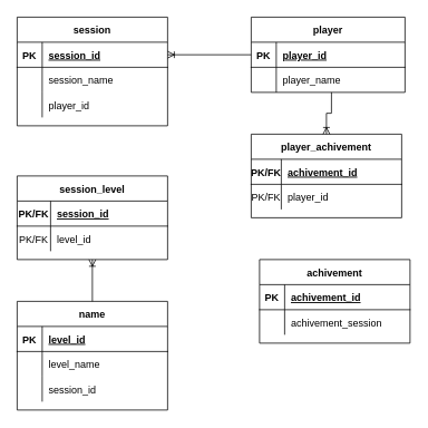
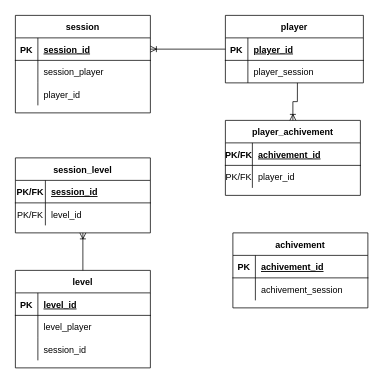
  <mxCell id="0" />
  <mxCell id="1" parent="0" />
  <mxCell id="2" value="player" style="shape=table;startSize=30;container=1;collapsible=1;childLayout=tableLayout;fixedRows=1;rowLines=0;fontStyle=1;align=center;resizeLast=1;" vertex="1" parent="1"><mxGeometry x="300" y="20" width="184" height="90" as="geometry" /></mxCell>
  <mxCell id="3" value="" style="shape=tableRow;horizontal=0;startSize=0;swimlaneHead=0;swimlaneBody=0;fillColor=none;collapsible=0;dropTarget=0;points=[[0,0.5],[1,0.5]];portConstraint=eastwest;top=0;left=0;right=0;bottom=1;" vertex="1" parent="2"><mxGeometry y="30" width="184" height="30" as="geometry" /></mxCell>
  <mxCell id="4" value="PK" style="shape=partialRectangle;connectable=0;fillColor=none;top=0;left=0;bottom=0;right=0;fontStyle=1;overflow=hidden;" vertex="1" parent="3"><mxGeometry width="30" height="30" as="geometry"><mxRectangle width="30" height="30" as="alternateBounds" /></mxGeometry></mxCell>
  <mxCell id="5" value="player_id" style="shape=partialRectangle;connectable=0;fillColor=none;top=0;left=0;bottom=0;right=0;align=left;spacingLeft=6;fontStyle=5;overflow=hidden;" vertex="1" parent="3"><mxGeometry x="30" width="154" height="30" as="geometry"><mxRectangle width="154" height="30" as="alternateBounds" /></mxGeometry></mxCell>
  <mxCell id="6" value="" style="shape=tableRow;horizontal=0;startSize=0;swimlaneHead=0;swimlaneBody=0;fillColor=none;collapsible=0;dropTarget=0;points=[[0,0.5],[1,0.5]];portConstraint=eastwest;top=0;left=0;right=0;bottom=0;" vertex="1" parent="2"><mxGeometry y="60" width="184" height="30" as="geometry" /></mxCell>
  <mxCell id="7" value="" style="shape=partialRectangle;connectable=0;fillColor=none;top=0;left=0;bottom=0;right=0;editable=1;overflow=hidden;" vertex="1" parent="6"><mxGeometry width="30" height="30" as="geometry"><mxRectangle width="30" height="30" as="alternateBounds" /></mxGeometry></mxCell>
- <mxCell id="8" value="player_name" style="shape=partialRectangle;connectable=0;fillColor=none;top=0;left=0;bottom=0;right=0;align=left;spacingLeft=6;overflow=hidden;" vertex="1" parent="6"><mxGeometry x="30" width="154" height="30" as="geometry"><mxRectangle width="154" height="30" as="alternateBounds" /></mxGeometry></mxCell>
+ <mxCell id="8" value="player_session" style="shape=partialRectangle;connectable=0;fillColor=none;top=0;left=0;bottom=0;right=0;align=left;spacingLeft=6;overflow=hidden;" vertex="1" parent="6"><mxGeometry x="30" width="154" height="30" as="geometry"><mxRectangle width="154" height="30" as="alternateBounds" /></mxGeometry></mxCell>
  <mxCell id="9" value="" style="edgeStyle=orthogonalEdgeStyle;fontSize=12;html=1;endArrow=ERoneToMany;rounded=0;exitX=0;exitY=0.5;exitDx=0;exitDy=0;" edge="1" parent="1" source="3" target="11"><mxGeometry width="100" height="100" relative="1" as="geometry"><mxPoint x="300" y="290" as="sourcePoint" /><mxPoint x="210" y="95" as="targetPoint" /></mxGeometry></mxCell>
  <mxCell id="10" value="session" style="shape=table;startSize=30;container=1;collapsible=1;childLayout=tableLayout;fixedRows=1;rowLines=0;fontStyle=1;align=center;resizeLast=1;" vertex="1" parent="1"><mxGeometry x="20" y="20" width="180" height="130" as="geometry" /></mxCell>
  <mxCell id="11" value="" style="shape=tableRow;horizontal=0;startSize=0;swimlaneHead=0;swimlaneBody=0;fillColor=none;collapsible=0;dropTarget=0;points=[[0,0.5],[1,0.5]];portConstraint=eastwest;top=0;left=0;right=0;bottom=1;" vertex="1" parent="10"><mxGeometry y="30" width="180" height="30" as="geometry" /></mxCell>
  <mxCell id="12" value="PK" style="shape=partialRectangle;connectable=0;fillColor=none;top=0;left=0;bottom=0;right=0;fontStyle=1;overflow=hidden;" vertex="1" parent="11"><mxGeometry width="30" height="30" as="geometry"><mxRectangle width="30" height="30" as="alternateBounds" /></mxGeometry></mxCell>
  <mxCell id="13" value="session_id" style="shape=partialRectangle;connectable=0;fillColor=none;top=0;left=0;bottom=0;right=0;align=left;spacingLeft=6;fontStyle=5;overflow=hidden;" vertex="1" parent="11"><mxGeometry x="30" width="150" height="30" as="geometry"><mxRectangle width="150" height="30" as="alternateBounds" /></mxGeometry></mxCell>
  <mxCell id="14" value="" style="shape=tableRow;horizontal=0;startSize=0;swimlaneHead=0;swimlaneBody=0;fillColor=none;collapsible=0;dropTarget=0;points=[[0,0.5],[1,0.5]];portConstraint=eastwest;top=0;left=0;right=0;bottom=0;" vertex="1" parent="10"><mxGeometry y="60" width="180" height="30" as="geometry" /></mxCell>
  <mxCell id="15" value="" style="shape=partialRectangle;connectable=0;fillColor=none;top=0;left=0;bottom=0;right=0;editable=1;overflow=hidden;" vertex="1" parent="14"><mxGeometry width="30" height="30" as="geometry"><mxRectangle width="30" height="30" as="alternateBounds" /></mxGeometry></mxCell>
- <mxCell id="16" value="session_name" style="shape=partialRectangle;connectable=0;fillColor=none;top=0;left=0;bottom=0;right=0;align=left;spacingLeft=6;overflow=hidden;" vertex="1" parent="14"><mxGeometry x="30" width="150" height="30" as="geometry"><mxRectangle width="150" height="30" as="alternateBounds" /></mxGeometry></mxCell>
+ <mxCell id="16" value="session_player" style="shape=partialRectangle;connectable=0;fillColor=none;top=0;left=0;bottom=0;right=0;align=left;spacingLeft=6;overflow=hidden;" vertex="1" parent="14"><mxGeometry x="30" width="150" height="30" as="geometry"><mxRectangle width="150" height="30" as="alternateBounds" /></mxGeometry></mxCell>
  <mxCell id="17" value="" style="shape=tableRow;horizontal=0;startSize=0;swimlaneHead=0;swimlaneBody=0;fillColor=none;collapsible=0;dropTarget=0;points=[[0,0.5],[1,0.5]];portConstraint=eastwest;top=0;left=0;right=0;bottom=0;" vertex="1" parent="10"><mxGeometry y="90" width="180" height="30" as="geometry" /></mxCell>
  <mxCell id="18" value="" style="shape=partialRectangle;connectable=0;fillColor=none;top=0;left=0;bottom=0;right=0;editable=1;overflow=hidden;" vertex="1" parent="17"><mxGeometry width="30" height="30" as="geometry"><mxRectangle width="30" height="30" as="alternateBounds" /></mxGeometry></mxCell>
  <mxCell id="19" value="player_id" style="shape=partialRectangle;connectable=0;fillColor=none;top=0;left=0;bottom=0;right=0;align=left;spacingLeft=6;overflow=hidden;" vertex="1" parent="17"><mxGeometry x="30" width="150" height="30" as="geometry"><mxRectangle width="150" height="30" as="alternateBounds" /></mxGeometry></mxCell>
- <mxCell id="20" value="name" style="shape=table;startSize=30;container=1;collapsible=1;childLayout=tableLayout;fixedRows=1;rowLines=0;fontStyle=1;align=center;resizeLast=1;" vertex="1" parent="1"><mxGeometry x="20" y="360" width="180" height="130" as="geometry" /></mxCell>
+ <mxCell id="20" value="level" style="shape=table;startSize=30;container=1;collapsible=1;childLayout=tableLayout;fixedRows=1;rowLines=0;fontStyle=1;align=center;resizeLast=1;" vertex="1" parent="1"><mxGeometry x="20" y="360" width="180" height="130" as="geometry" /></mxCell>
  <mxCell id="21" value="" style="shape=tableRow;horizontal=0;startSize=0;swimlaneHead=0;swimlaneBody=0;fillColor=none;collapsible=0;dropTarget=0;points=[[0,0.5],[1,0.5]];portConstraint=eastwest;top=0;left=0;right=0;bottom=1;" vertex="1" parent="20"><mxGeometry y="30" width="180" height="30" as="geometry" /></mxCell>
  <mxCell id="22" value="PK" style="shape=partialRectangle;connectable=0;fillColor=none;top=0;left=0;bottom=0;right=0;fontStyle=1;overflow=hidden;" vertex="1" parent="21"><mxGeometry width="30" height="30" as="geometry"><mxRectangle width="30" height="30" as="alternateBounds" /></mxGeometry></mxCell>
  <mxCell id="23" value="level_id" style="shape=partialRectangle;connectable=0;fillColor=none;top=0;left=0;bottom=0;right=0;align=left;spacingLeft=6;fontStyle=5;overflow=hidden;" vertex="1" parent="21"><mxGeometry x="30" width="150" height="30" as="geometry"><mxRectangle width="150" height="30" as="alternateBounds" /></mxGeometry></mxCell>
  <mxCell id="24" value="" style="shape=tableRow;horizontal=0;startSize=0;swimlaneHead=0;swimlaneBody=0;fillColor=none;collapsible=0;dropTarget=0;points=[[0,0.5],[1,0.5]];portConstraint=eastwest;top=0;left=0;right=0;bottom=0;" vertex="1" parent="20"><mxGeometry y="60" width="180" height="30" as="geometry" /></mxCell>
  <mxCell id="25" value="" style="shape=partialRectangle;connectable=0;fillColor=none;top=0;left=0;bottom=0;right=0;editable=1;overflow=hidden;" vertex="1" parent="24"><mxGeometry width="30" height="30" as="geometry"><mxRectangle width="30" height="30" as="alternateBounds" /></mxGeometry></mxCell>
- <mxCell id="26" value="level_name" style="shape=partialRectangle;connectable=0;fillColor=none;top=0;left=0;bottom=0;right=0;align=left;spacingLeft=6;overflow=hidden;" vertex="1" parent="24"><mxGeometry x="30" width="150" height="30" as="geometry"><mxRectangle width="150" height="30" as="alternateBounds" /></mxGeometry></mxCell>
+ <mxCell id="26" value="level_player" style="shape=partialRectangle;connectable=0;fillColor=none;top=0;left=0;bottom=0;right=0;align=left;spacingLeft=6;overflow=hidden;" vertex="1" parent="24"><mxGeometry x="30" width="150" height="30" as="geometry"><mxRectangle width="150" height="30" as="alternateBounds" /></mxGeometry></mxCell>
  <mxCell id="27" value="" style="shape=tableRow;horizontal=0;startSize=0;swimlaneHead=0;swimlaneBody=0;fillColor=none;collapsible=0;dropTarget=0;points=[[0,0.5],[1,0.5]];portConstraint=eastwest;top=0;left=0;right=0;bottom=0;" vertex="1" parent="20"><mxGeometry y="90" width="180" height="30" as="geometry" /></mxCell>
  <mxCell id="28" value="" style="shape=partialRectangle;connectable=0;fillColor=none;top=0;left=0;bottom=0;right=0;editable=1;overflow=hidden;" vertex="1" parent="27"><mxGeometry width="30" height="30" as="geometry"><mxRectangle width="30" height="30" as="alternateBounds" /></mxGeometry></mxCell>
  <mxCell id="29" value="session_id" style="shape=partialRectangle;connectable=0;fillColor=none;top=0;left=0;bottom=0;right=0;align=left;spacingLeft=6;overflow=hidden;" vertex="1" parent="27"><mxGeometry x="30" width="150" height="30" as="geometry"><mxRectangle width="150" height="30" as="alternateBounds" /></mxGeometry></mxCell>
  <mxCell id="30" value="achivement" style="shape=table;startSize=30;container=1;collapsible=1;childLayout=tableLayout;fixedRows=1;rowLines=0;fontStyle=1;align=center;resizeLast=1;" vertex="1" parent="1"><mxGeometry x="310" y="310" width="180" height="100" as="geometry" /></mxCell>
  <mxCell id="31" value="" style="shape=tableRow;horizontal=0;startSize=0;swimlaneHead=0;swimlaneBody=0;fillColor=none;collapsible=0;dropTarget=0;points=[[0,0.5],[1,0.5]];portConstraint=eastwest;top=0;left=0;right=0;bottom=1;" vertex="1" parent="30"><mxGeometry y="30" width="180" height="30" as="geometry" /></mxCell>
  <mxCell id="32" value="PK" style="shape=partialRectangle;connectable=0;fillColor=none;top=0;left=0;bottom=0;right=0;fontStyle=1;overflow=hidden;" vertex="1" parent="31"><mxGeometry width="30" height="30" as="geometry"><mxRectangle width="30" height="30" as="alternateBounds" /></mxGeometry></mxCell>
  <mxCell id="33" value="achivement_id" style="shape=partialRectangle;connectable=0;fillColor=none;top=0;left=0;bottom=0;right=0;align=left;spacingLeft=6;fontStyle=5;overflow=hidden;" vertex="1" parent="31"><mxGeometry x="30" width="150" height="30" as="geometry"><mxRectangle width="150" height="30" as="alternateBounds" /></mxGeometry></mxCell>
  <mxCell id="34" value="" style="shape=tableRow;horizontal=0;startSize=0;swimlaneHead=0;swimlaneBody=0;fillColor=none;collapsible=0;dropTarget=0;points=[[0,0.5],[1,0.5]];portConstraint=eastwest;top=0;left=0;right=0;bottom=0;" vertex="1" parent="30"><mxGeometry y="60" width="180" height="30" as="geometry" /></mxCell>
  <mxCell id="35" value="" style="shape=partialRectangle;connectable=0;fillColor=none;top=0;left=0;bottom=0;right=0;editable=1;overflow=hidden;" vertex="1" parent="34"><mxGeometry width="30" height="30" as="geometry"><mxRectangle width="30" height="30" as="alternateBounds" /></mxGeometry></mxCell>
  <mxCell id="36" value="achivement_session" style="shape=partialRectangle;connectable=0;fillColor=none;top=0;left=0;bottom=0;right=0;align=left;spacingLeft=6;overflow=hidden;" vertex="1" parent="34"><mxGeometry x="30" width="150" height="30" as="geometry"><mxRectangle width="150" height="30" as="alternateBounds" /></mxGeometry></mxCell>
  <mxCell id="37" value="player_achivement" style="shape=table;startSize=30;container=1;collapsible=1;childLayout=tableLayout;fixedRows=1;rowLines=0;fontStyle=1;align=center;resizeLast=1;" vertex="1" parent="1"><mxGeometry x="300" y="160" width="180" height="100" as="geometry" /></mxCell>
  <mxCell id="38" value="" style="shape=tableRow;horizontal=0;startSize=0;swimlaneHead=0;swimlaneBody=0;fillColor=none;collapsible=0;dropTarget=0;points=[[0,0.5],[1,0.5]];portConstraint=eastwest;top=0;left=0;right=0;bottom=1;" vertex="1" parent="37"><mxGeometry y="30" width="180" height="30" as="geometry" /></mxCell>
  <mxCell id="39" value="PK/FK" style="shape=partialRectangle;connectable=0;fillColor=none;top=0;left=0;bottom=0;right=0;fontStyle=1;overflow=hidden;" vertex="1" parent="38"><mxGeometry width="36" height="30" as="geometry"><mxRectangle width="36" height="30" as="alternateBounds" /></mxGeometry></mxCell>
  <mxCell id="40" value="achivement_id" style="shape=partialRectangle;connectable=0;fillColor=none;top=0;left=0;bottom=0;right=0;align=left;spacingLeft=6;fontStyle=5;overflow=hidden;" vertex="1" parent="38"><mxGeometry x="36" width="144" height="30" as="geometry"><mxRectangle width="144" height="30" as="alternateBounds" /></mxGeometry></mxCell>
  <mxCell id="41" value="" style="shape=tableRow;horizontal=0;startSize=0;swimlaneHead=0;swimlaneBody=0;fillColor=none;collapsible=0;dropTarget=0;points=[[0,0.5],[1,0.5]];portConstraint=eastwest;top=0;left=0;right=0;bottom=0;" vertex="1" parent="37"><mxGeometry y="60" width="180" height="30" as="geometry" /></mxCell>
  <mxCell id="42" value="PK/FK" style="shape=partialRectangle;connectable=0;fillColor=none;top=0;left=0;bottom=0;right=0;editable=1;overflow=hidden;" vertex="1" parent="41"><mxGeometry width="36" height="30" as="geometry"><mxRectangle width="36" height="30" as="alternateBounds" /></mxGeometry></mxCell>
  <mxCell id="43" value="player_id" style="shape=partialRectangle;connectable=0;fillColor=none;top=0;left=0;bottom=0;right=0;align=left;spacingLeft=6;overflow=hidden;" vertex="1" parent="41"><mxGeometry x="36" width="144" height="30" as="geometry"><mxRectangle width="144" height="30" as="alternateBounds" /></mxGeometry></mxCell>
  <mxCell id="44" value="" style="edgeStyle=orthogonalEdgeStyle;fontSize=12;html=1;endArrow=ERoneToMany;rounded=0;exitX=0.522;exitY=1;exitDx=0;exitDy=0;exitPerimeter=0;" edge="1" parent="1" source="6" target="37"><mxGeometry width="100" height="100" relative="1" as="geometry"><mxPoint x="310" y="75" as="sourcePoint" /><mxPoint x="210" y="75" as="targetPoint" /></mxGeometry></mxCell>
  <mxCell id="45" value="session_level" style="shape=table;startSize=30;container=1;collapsible=1;childLayout=tableLayout;fixedRows=1;rowLines=0;fontStyle=1;align=center;resizeLast=1;" vertex="1" parent="1"><mxGeometry x="20" y="210" width="180" height="100" as="geometry" /></mxCell>
  <mxCell id="46" value="" style="shape=tableRow;horizontal=0;startSize=0;swimlaneHead=0;swimlaneBody=0;fillColor=none;collapsible=0;dropTarget=0;points=[[0,0.5],[1,0.5]];portConstraint=eastwest;top=0;left=0;right=0;bottom=1;" vertex="1" parent="45"><mxGeometry y="30" width="180" height="30" as="geometry" /></mxCell>
  <mxCell id="47" value="PK/FK" style="shape=partialRectangle;connectable=0;fillColor=none;top=0;left=0;bottom=0;right=0;fontStyle=1;overflow=hidden;" vertex="1" parent="46"><mxGeometry width="40" height="30" as="geometry"><mxRectangle width="40" height="30" as="alternateBounds" /></mxGeometry></mxCell>
  <mxCell id="48" value="session_id" style="shape=partialRectangle;connectable=0;fillColor=none;top=0;left=0;bottom=0;right=0;align=left;spacingLeft=6;fontStyle=5;overflow=hidden;" vertex="1" parent="46"><mxGeometry x="40" width="140" height="30" as="geometry"><mxRectangle width="140" height="30" as="alternateBounds" /></mxGeometry></mxCell>
  <mxCell id="49" value="" style="shape=tableRow;horizontal=0;startSize=0;swimlaneHead=0;swimlaneBody=0;fillColor=none;collapsible=0;dropTarget=0;points=[[0,0.5],[1,0.5]];portConstraint=eastwest;top=0;left=0;right=0;bottom=0;" vertex="1" parent="45"><mxGeometry y="60" width="180" height="30" as="geometry" /></mxCell>
  <mxCell id="50" value="PK/FK" style="shape=partialRectangle;connectable=0;fillColor=none;top=0;left=0;bottom=0;right=0;editable=1;overflow=hidden;" vertex="1" parent="49"><mxGeometry width="40" height="30" as="geometry"><mxRectangle width="40" height="30" as="alternateBounds" /></mxGeometry></mxCell>
  <mxCell id="51" value="level_id" style="shape=partialRectangle;connectable=0;fillColor=none;top=0;left=0;bottom=0;right=0;align=left;spacingLeft=6;overflow=hidden;" vertex="1" parent="49"><mxGeometry x="40" width="140" height="30" as="geometry"><mxRectangle width="140" height="30" as="alternateBounds" /></mxGeometry></mxCell>
  <mxCell id="52" value="" style="edgeStyle=orthogonalEdgeStyle;fontSize=12;html=1;endArrow=ERoneToMany;rounded=0;exitX=0.5;exitY=0;exitDx=0;exitDy=0;" edge="1" parent="1" source="20"><mxGeometry width="100" height="100" relative="1" as="geometry"><mxPoint x="120" y="160" as="sourcePoint" /><mxPoint x="110" y="310" as="targetPoint" /></mxGeometry></mxCell>
